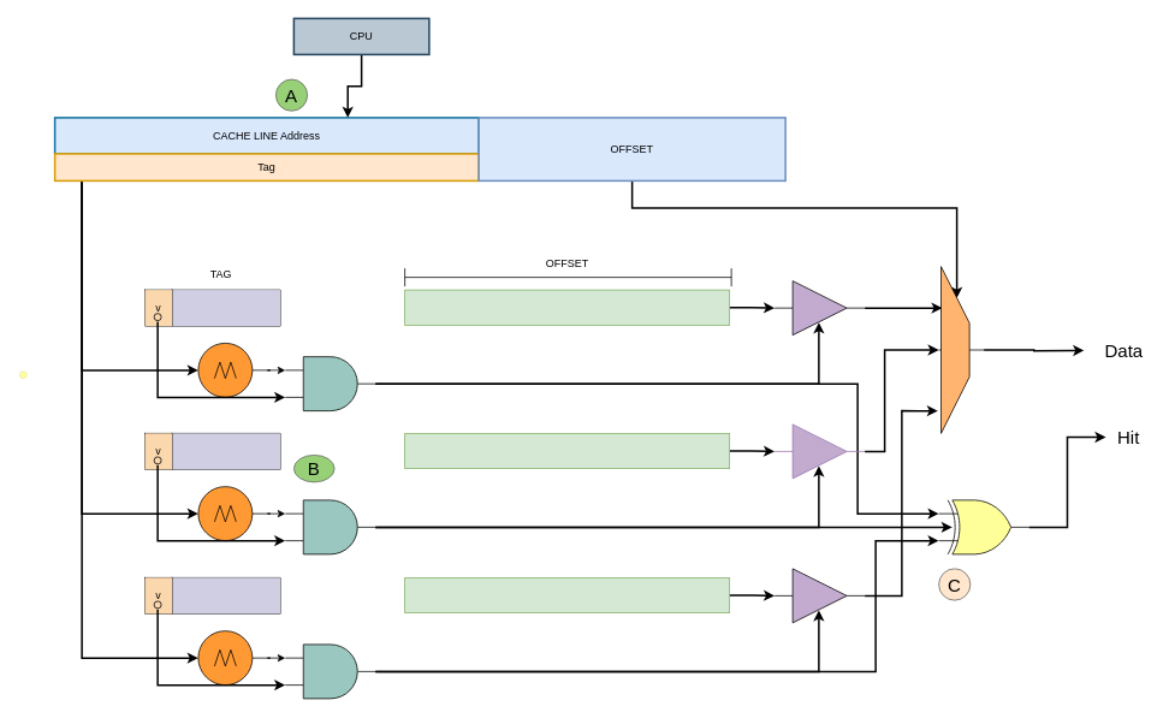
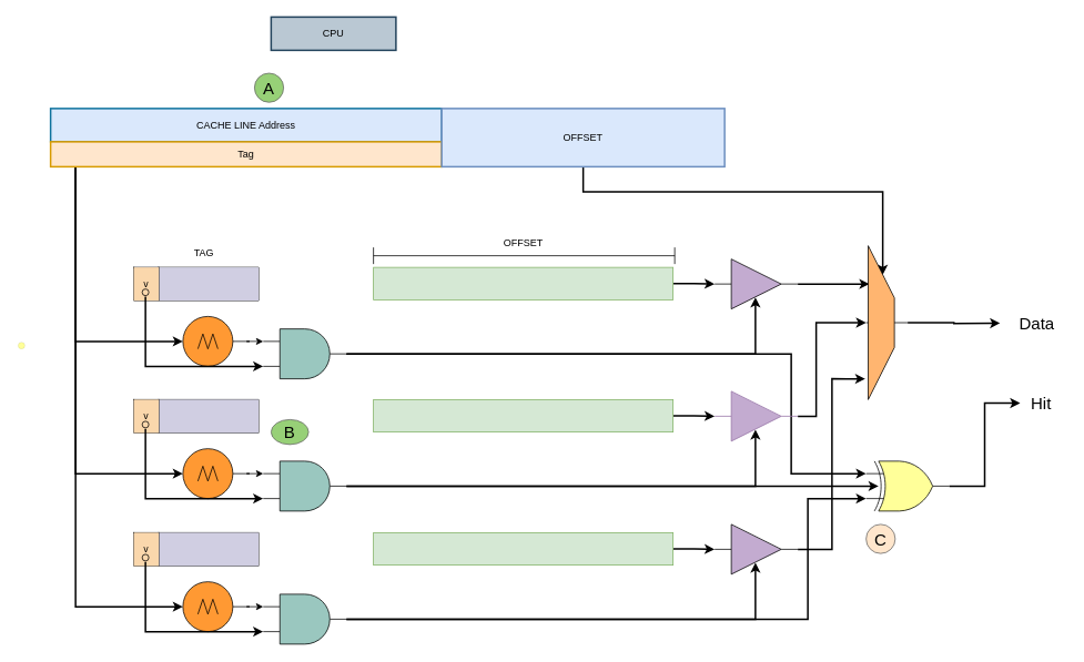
  <mxCell id="0" />
  <mxCell id="1" parent="0" />
  <mxCell id="2" value="" style="shape=table;html=1;whiteSpace=wrap;startSize=0;container=1;collapsible=0;childLayout=tableLayout;" parent="1" vertex="1"><mxGeometry x="190" y="321" width="120" height="40" as="geometry" /></mxCell>
  <mxCell id="3" style="shape=tableRow;horizontal=0;startSize=0;swimlaneHead=0;swimlaneBody=0;top=0;left=0;bottom=0;right=0;collapsible=0;dropTarget=0;fillColor=none;points=[[0,0.5],[1,0.5]];portConstraint=eastwest;" parent="2" vertex="1"><mxGeometry width="120" height="40" as="geometry" /></mxCell>
  <mxCell id="4" style="shape=partialRectangle;html=1;whiteSpace=wrap;connectable=0;fillColor=#d0cee2;top=0;left=0;bottom=0;right=0;overflow=hidden;strokeColor=#56517e;" parent="3" vertex="1"><mxGeometry width="120" height="40" as="geometry"><mxRectangle width="120" height="40" as="alternateBounds" /></mxGeometry></mxCell>
  <mxCell id="5" value="" style="shape=table;html=1;whiteSpace=wrap;startSize=0;container=1;collapsible=0;childLayout=tableLayout;" parent="1" vertex="1"><mxGeometry x="160" y="321" width="30" height="40" as="geometry" /></mxCell>
  <mxCell id="6" style="shape=tableRow;horizontal=0;startSize=0;swimlaneHead=0;swimlaneBody=0;top=0;left=0;bottom=0;right=0;collapsible=0;dropTarget=0;fillColor=none;points=[[0,0.5],[1,0.5]];portConstraint=eastwest;" parent="5" vertex="1"><mxGeometry width="30" height="40" as="geometry" /></mxCell>
  <mxCell id="7" value="v" style="shape=partialRectangle;html=1;whiteSpace=wrap;connectable=0;fillColor=#fad7ac;top=0;left=0;bottom=0;right=0;overflow=hidden;strokeColor=#b46504;" parent="6" vertex="1"><mxGeometry width="30" height="40" as="geometry"><mxRectangle width="30" height="40" as="alternateBounds" /></mxGeometry></mxCell>
  <mxCell id="8" value="TAG" style="text;html=1;align=center;verticalAlign=middle;resizable=0;points=[];autosize=1;strokeColor=none;fillColor=none;" parent="1" vertex="1"><mxGeometry x="219" y="289" width="50" height="30" as="geometry" /></mxCell>
  <mxCell id="9" value="CACHE LINE Address" style="rounded=0;whiteSpace=wrap;html=1;strokeColor=#10739e;strokeWidth=2;fillColor=#dae8fc;" parent="1" vertex="1"><mxGeometry x="60" y="130" width="470" height="40" as="geometry" /></mxCell>
  <mxCell id="10" style="edgeStyle=orthogonalEdgeStyle;rounded=0;orthogonalLoop=1;jettySize=auto;html=1;entryX=0;entryY=0.5;entryDx=0;entryDy=0;entryPerimeter=0;strokeWidth=2;" parent="1" source="13" target="23" edge="1"><mxGeometry relative="1" as="geometry"><Array as="points"><mxPoint x="90" y="410" /></Array></mxGeometry></mxCell>
  <mxCell id="11" style="edgeStyle=orthogonalEdgeStyle;rounded=0;orthogonalLoop=1;jettySize=auto;html=1;entryX=0;entryY=0.5;entryDx=0;entryDy=0;entryPerimeter=0;strokeWidth=2;" parent="1" source="13" target="42" edge="1"><mxGeometry relative="1" as="geometry"><Array as="points"><mxPoint x="90" y="569" /></Array></mxGeometry></mxCell>
  <mxCell id="12" style="edgeStyle=orthogonalEdgeStyle;rounded=0;orthogonalLoop=1;jettySize=auto;html=1;entryX=0;entryY=0.5;entryDx=0;entryDy=0;entryPerimeter=0;strokeWidth=2;" parent="1" source="13" target="59" edge="1"><mxGeometry relative="1" as="geometry"><Array as="points"><mxPoint x="90" y="729" /></Array></mxGeometry></mxCell>
  <mxCell id="13" value="Tag" style="rounded=0;whiteSpace=wrap;html=1;strokeColor=#d79b00;strokeWidth=2;fillColor=#ffe6cc;" parent="1" vertex="1"><mxGeometry x="60" y="170" width="470" height="30" as="geometry" /></mxCell>
  <mxCell id="14" style="edgeStyle=orthogonalEdgeStyle;rounded=0;orthogonalLoop=1;jettySize=auto;html=1;entryX=0.4;entryY=0.189;entryDx=0;entryDy=0;entryPerimeter=0;strokeWidth=2;" parent="1" source="15" target="31" edge="1"><mxGeometry relative="1" as="geometry"><Array as="points"><mxPoint x="700" y="230" /><mxPoint x="1060" y="230" /></Array></mxGeometry></mxCell>
  <mxCell id="15" value="OFFSET" style="rounded=0;whiteSpace=wrap;html=1;strokeColor=#6c8ebf;strokeWidth=2;fillColor=#dae8fc;" parent="1" vertex="1"><mxGeometry x="530" y="130" width="340" height="70" as="geometry" /></mxCell>
- <mxCell id="16" style="edgeStyle=orthogonalEdgeStyle;rounded=0;orthogonalLoop=1;jettySize=auto;html=1;entryX=0.691;entryY=0;entryDx=0;entryDy=0;entryPerimeter=0;strokeWidth=2;" parent="1" source="17" target="9" edge="1"><mxGeometry relative="1" as="geometry" /></mxCell>
  <mxCell id="17" value="CPU" style="rounded=0;whiteSpace=wrap;html=1;strokeColor=#23445d;strokeWidth=2;fillColor=#bac8d3;" parent="1" vertex="1"><mxGeometry x="325" y="20" width="150" height="40" as="geometry" /></mxCell>
  <mxCell id="18" value="A" style="ellipse;whiteSpace=wrap;html=1;aspect=fixed;strokeColor=#666666;strokeWidth=1;fontSize=20;fillColor=#97D077;fillStyle=auto;" parent="1" vertex="1"><mxGeometry x="305" y="87.5" width="35" height="35" as="geometry" /></mxCell>
  <mxCell id="19" style="edgeStyle=orthogonalEdgeStyle;rounded=0;orthogonalLoop=1;jettySize=auto;html=1;exitX=1;exitY=0.5;exitDx=0;exitDy=0;exitPerimeter=0;entryX=0.49;entryY=0.767;entryDx=0;entryDy=0;entryPerimeter=0;strokeWidth=2;" parent="1" source="21" target="29" edge="1"><mxGeometry relative="1" as="geometry" /></mxCell>
  <mxCell id="20" style="edgeStyle=orthogonalEdgeStyle;rounded=0;orthogonalLoop=1;jettySize=auto;html=1;entryX=0;entryY=0.25;entryDx=0;entryDy=0;entryPerimeter=0;strokeWidth=2;" parent="1" source="21" target="67" edge="1"><mxGeometry relative="1" as="geometry"><Array as="points"><mxPoint x="950" y="425" /><mxPoint x="950" y="569" /></Array></mxGeometry></mxCell>
  <mxCell id="21" value="" style="verticalLabelPosition=bottom;shadow=0;dashed=0;align=center;html=1;verticalAlign=top;shape=mxgraph.electrical.logic_gates.logic_gate;operation=and;fillColor=#9AC7BF;" parent="1" vertex="1"><mxGeometry x="315.5" y="395" width="100" height="60" as="geometry" /></mxCell>
  <mxCell id="22" style="edgeStyle=orthogonalEdgeStyle;rounded=0;orthogonalLoop=1;jettySize=auto;html=1;entryX=0;entryY=0.25;entryDx=0;entryDy=0;entryPerimeter=0;" parent="1" source="23" target="21" edge="1"><mxGeometry relative="1" as="geometry" /></mxCell>
  <mxCell id="23" value="" style="pointerEvents=1;verticalLabelPosition=bottom;shadow=0;dashed=0;align=center;html=1;verticalAlign=top;shape=mxgraph.electrical.signal_sources.source;aspect=fixed;points=[[0.5,0,0],[1,0.5,0],[0.5,1,0],[0,0.5,0]];elSignalType=triangular;fillColor=#FF9933;" parent="1" vertex="1"><mxGeometry x="219" y="380" width="60" height="60" as="geometry" /></mxCell>
  <mxCell id="24" style="edgeStyle=orthogonalEdgeStyle;rounded=0;orthogonalLoop=1;jettySize=auto;html=1;entryX=0;entryY=0.75;entryDx=0;entryDy=0;entryPerimeter=0;strokeWidth=2;" parent="1" source="25" target="21" edge="1"><mxGeometry relative="1" as="geometry"><Array as="points"><mxPoint x="174" y="440" /></Array></mxGeometry></mxCell>
  <mxCell id="25" value="" style="verticalLabelPosition=bottom;shadow=0;dashed=0;align=center;html=1;verticalAlign=top;shape=mxgraph.electrical.logic_gates.inverting_contact;fillColor=none;" parent="1" vertex="1"><mxGeometry x="169" y="346" width="10" height="10" as="geometry" /></mxCell>
  <mxCell id="26" style="edgeStyle=orthogonalEdgeStyle;rounded=0;orthogonalLoop=1;jettySize=auto;html=1;exitX=1;exitY=0.5;exitDx=0;exitDy=0;strokeWidth=2;" parent="1" source="27" target="29" edge="1"><mxGeometry relative="1" as="geometry" /></mxCell>
  <mxCell id="27" value="" style="rounded=0;whiteSpace=wrap;html=1;fillColor=#d5e8d4;strokeColor=#82b366;" parent="1" vertex="1"><mxGeometry x="448" y="321" width="360" height="39" as="geometry" /></mxCell>
  <mxCell id="28" style="edgeStyle=orthogonalEdgeStyle;rounded=0;orthogonalLoop=1;jettySize=auto;html=1;exitX=1;exitY=0.5;exitDx=0;exitDy=0;entryX=0.08;entryY=0.249;entryDx=0;entryDy=0;entryPerimeter=0;strokeWidth=2;" parent="1" source="29" target="31" edge="1"><mxGeometry relative="1" as="geometry" /></mxCell>
  <mxCell id="29" value="" style="verticalLabelPosition=bottom;shadow=0;dashed=0;align=center;html=1;verticalAlign=top;shape=mxgraph.electrical.logic_gates.buffer2;fillColor=#C3ABD0;" parent="1" vertex="1"><mxGeometry x="858" y="311" width="100" height="60" as="geometry" /></mxCell>
  <mxCell id="30" style="edgeStyle=orthogonalEdgeStyle;rounded=0;orthogonalLoop=1;jettySize=auto;html=1;entryX=0.1;entryY=0.5;entryDx=0;entryDy=0;entryPerimeter=0;strokeWidth=2;" parent="1" source="31" edge="1"><mxGeometry relative="1" as="geometry"><mxPoint x="1201" y="388" as="targetPoint" /></mxGeometry></mxCell>
  <mxCell id="31" value="" style="verticalLabelPosition=bottom;shadow=0;dashed=0;align=center;html=1;verticalAlign=top;shape=mxgraph.electrical.abstract.ota_3;fillColor=#FFB570;" parent="1" vertex="1"><mxGeometry x="1040" y="295" width="50" height="185" as="geometry" /></mxCell>
  <mxCell id="32" value="" style="shape=table;html=1;whiteSpace=wrap;startSize=0;container=1;collapsible=0;childLayout=tableLayout;" parent="1" vertex="1"><mxGeometry x="190" y="480" width="120" height="40" as="geometry" /></mxCell>
  <mxCell id="33" style="shape=tableRow;horizontal=0;startSize=0;swimlaneHead=0;swimlaneBody=0;top=0;left=0;bottom=0;right=0;collapsible=0;dropTarget=0;fillColor=none;points=[[0,0.5],[1,0.5]];portConstraint=eastwest;" parent="32" vertex="1"><mxGeometry width="120" height="40" as="geometry" /></mxCell>
  <mxCell id="34" style="shape=partialRectangle;html=1;whiteSpace=wrap;connectable=0;fillColor=#d0cee2;top=0;left=0;bottom=0;right=0;overflow=hidden;strokeColor=#56517e;" parent="33" vertex="1"><mxGeometry width="120" height="40" as="geometry"><mxRectangle width="120" height="40" as="alternateBounds" /></mxGeometry></mxCell>
  <mxCell id="35" value="" style="shape=table;html=1;whiteSpace=wrap;startSize=0;container=1;collapsible=0;childLayout=tableLayout;" parent="1" vertex="1"><mxGeometry x="160" y="480" width="30" height="40" as="geometry" /></mxCell>
  <mxCell id="36" style="shape=tableRow;horizontal=0;startSize=0;swimlaneHead=0;swimlaneBody=0;top=0;left=0;bottom=0;right=0;collapsible=0;dropTarget=0;fillColor=none;points=[[0,0.5],[1,0.5]];portConstraint=eastwest;" parent="35" vertex="1"><mxGeometry width="30" height="40" as="geometry" /></mxCell>
  <mxCell id="37" value="v" style="shape=partialRectangle;html=1;whiteSpace=wrap;connectable=0;fillColor=#fad7ac;top=0;left=0;bottom=0;right=0;overflow=hidden;strokeColor=#b46504;" parent="36" vertex="1"><mxGeometry width="30" height="40" as="geometry"><mxRectangle width="30" height="40" as="alternateBounds" /></mxGeometry></mxCell>
  <mxCell id="38" style="edgeStyle=orthogonalEdgeStyle;rounded=0;orthogonalLoop=1;jettySize=auto;html=1;exitX=1;exitY=0.5;exitDx=0;exitDy=0;exitPerimeter=0;entryX=0.49;entryY=0.767;entryDx=0;entryDy=0;entryPerimeter=0;strokeWidth=2;" parent="1" source="40" target="48" edge="1"><mxGeometry relative="1" as="geometry" /></mxCell>
  <mxCell id="39" style="edgeStyle=orthogonalEdgeStyle;rounded=0;orthogonalLoop=1;jettySize=auto;html=1;entryX=0.15;entryY=0.5;entryDx=0;entryDy=0;entryPerimeter=0;strokeWidth=2;" parent="1" source="40" target="67" edge="1"><mxGeometry relative="1" as="geometry" /></mxCell>
  <mxCell id="40" value="" style="verticalLabelPosition=bottom;shadow=0;dashed=0;align=center;html=1;verticalAlign=top;shape=mxgraph.electrical.logic_gates.logic_gate;operation=and;fillColor=#9AC7BF;" parent="1" vertex="1"><mxGeometry x="315.5" y="554" width="100" height="60" as="geometry" /></mxCell>
  <mxCell id="41" style="edgeStyle=orthogonalEdgeStyle;rounded=0;orthogonalLoop=1;jettySize=auto;html=1;entryX=0;entryY=0.25;entryDx=0;entryDy=0;entryPerimeter=0;" parent="1" source="42" target="40" edge="1"><mxGeometry relative="1" as="geometry" /></mxCell>
  <mxCell id="42" value="" style="pointerEvents=1;verticalLabelPosition=bottom;shadow=0;dashed=0;align=center;html=1;verticalAlign=top;shape=mxgraph.electrical.signal_sources.source;aspect=fixed;points=[[0.5,0,0],[1,0.5,0],[0.5,1,0],[0,0.5,0]];elSignalType=triangular;fillColor=#FF9933;" parent="1" vertex="1"><mxGeometry x="219" y="539" width="60" height="60" as="geometry" /></mxCell>
  <mxCell id="43" style="edgeStyle=orthogonalEdgeStyle;rounded=0;orthogonalLoop=1;jettySize=auto;html=1;entryX=0;entryY=0.75;entryDx=0;entryDy=0;entryPerimeter=0;strokeWidth=2;" parent="1" source="44" target="40" edge="1"><mxGeometry relative="1" as="geometry"><Array as="points"><mxPoint x="174" y="599" /></Array></mxGeometry></mxCell>
  <mxCell id="44" value="" style="verticalLabelPosition=bottom;shadow=0;dashed=0;align=center;html=1;verticalAlign=top;shape=mxgraph.electrical.logic_gates.inverting_contact;fillColor=none;" parent="1" vertex="1"><mxGeometry x="169" y="505" width="10" height="10" as="geometry" /></mxCell>
  <mxCell id="45" style="edgeStyle=orthogonalEdgeStyle;rounded=0;orthogonalLoop=1;jettySize=auto;html=1;exitX=1;exitY=0.5;exitDx=0;exitDy=0;strokeWidth=2;" parent="1" source="46" target="48" edge="1"><mxGeometry relative="1" as="geometry" /></mxCell>
  <mxCell id="46" value="" style="rounded=0;whiteSpace=wrap;html=1;fillColor=#d5e8d4;strokeColor=#82b366;" parent="1" vertex="1"><mxGeometry x="448" y="480" width="360" height="39" as="geometry" /></mxCell>
  <mxCell id="47" style="edgeStyle=orthogonalEdgeStyle;rounded=0;orthogonalLoop=1;jettySize=auto;html=1;exitX=1;exitY=0.5;exitDx=0;exitDy=0;entryX=0;entryY=0.5;entryDx=0;entryDy=0;entryPerimeter=0;strokeWidth=2;" parent="1" source="48" target="31" edge="1"><mxGeometry relative="1" as="geometry"><Array as="points"><mxPoint x="980" y="500" /><mxPoint x="980" y="388" /></Array></mxGeometry></mxCell>
  <mxCell id="48" value="" style="verticalLabelPosition=bottom;shadow=0;dashed=0;align=center;html=1;verticalAlign=top;shape=mxgraph.electrical.logic_gates.buffer2;fillColor=#C3ABD0;strokeColor=#9673a6;" parent="1" vertex="1"><mxGeometry x="858" y="470" width="100" height="60" as="geometry" /></mxCell>
  <mxCell id="49" value="" style="shape=table;html=1;whiteSpace=wrap;startSize=0;container=1;collapsible=0;childLayout=tableLayout;" parent="1" vertex="1"><mxGeometry x="190" y="640" width="120" height="40" as="geometry" /></mxCell>
  <mxCell id="50" style="shape=tableRow;horizontal=0;startSize=0;swimlaneHead=0;swimlaneBody=0;top=0;left=0;bottom=0;right=0;collapsible=0;dropTarget=0;fillColor=none;points=[[0,0.5],[1,0.5]];portConstraint=eastwest;" parent="49" vertex="1"><mxGeometry width="120" height="40" as="geometry" /></mxCell>
  <mxCell id="51" style="shape=partialRectangle;html=1;whiteSpace=wrap;connectable=0;fillColor=#d0cee2;top=0;left=0;bottom=0;right=0;overflow=hidden;strokeColor=#56517e;" parent="50" vertex="1"><mxGeometry width="120" height="40" as="geometry"><mxRectangle width="120" height="40" as="alternateBounds" /></mxGeometry></mxCell>
  <mxCell id="52" value="" style="shape=table;html=1;whiteSpace=wrap;startSize=0;container=1;collapsible=0;childLayout=tableLayout;" parent="1" vertex="1"><mxGeometry x="160" y="640" width="30" height="40" as="geometry" /></mxCell>
  <mxCell id="53" style="shape=tableRow;horizontal=0;startSize=0;swimlaneHead=0;swimlaneBody=0;top=0;left=0;bottom=0;right=0;collapsible=0;dropTarget=0;fillColor=none;points=[[0,0.5],[1,0.5]];portConstraint=eastwest;" parent="52" vertex="1"><mxGeometry width="30" height="40" as="geometry" /></mxCell>
  <mxCell id="54" value="v" style="shape=partialRectangle;html=1;whiteSpace=wrap;connectable=0;fillColor=#fad7ac;top=0;left=0;bottom=0;right=0;overflow=hidden;strokeColor=#b46504;" parent="53" vertex="1"><mxGeometry width="30" height="40" as="geometry"><mxRectangle width="30" height="40" as="alternateBounds" /></mxGeometry></mxCell>
  <mxCell id="55" style="edgeStyle=orthogonalEdgeStyle;rounded=0;orthogonalLoop=1;jettySize=auto;html=1;exitX=1;exitY=0.5;exitDx=0;exitDy=0;exitPerimeter=0;entryX=0.49;entryY=0.767;entryDx=0;entryDy=0;entryPerimeter=0;strokeWidth=2;" parent="1" source="57" target="65" edge="1"><mxGeometry relative="1" as="geometry" /></mxCell>
  <mxCell id="56" style="edgeStyle=orthogonalEdgeStyle;rounded=0;orthogonalLoop=1;jettySize=auto;html=1;entryX=0;entryY=0.75;entryDx=0;entryDy=0;entryPerimeter=0;strokeWidth=2;" parent="1" source="57" target="67" edge="1"><mxGeometry relative="1" as="geometry"><Array as="points"><mxPoint x="970" y="744" /><mxPoint x="970" y="599" /></Array></mxGeometry></mxCell>
  <mxCell id="57" value="" style="verticalLabelPosition=bottom;shadow=0;dashed=0;align=center;html=1;verticalAlign=top;shape=mxgraph.electrical.logic_gates.logic_gate;operation=and;fillColor=#9AC7BF;" parent="1" vertex="1"><mxGeometry x="315.5" y="714" width="100" height="60" as="geometry" /></mxCell>
  <mxCell id="58" style="edgeStyle=orthogonalEdgeStyle;rounded=0;orthogonalLoop=1;jettySize=auto;html=1;entryX=0;entryY=0.25;entryDx=0;entryDy=0;entryPerimeter=0;" parent="1" source="59" target="57" edge="1"><mxGeometry relative="1" as="geometry" /></mxCell>
  <mxCell id="59" value="" style="pointerEvents=1;verticalLabelPosition=bottom;shadow=0;dashed=0;align=center;html=1;verticalAlign=top;shape=mxgraph.electrical.signal_sources.source;aspect=fixed;points=[[0.5,0,0],[1,0.5,0],[0.5,1,0],[0,0.5,0]];elSignalType=triangular;fillColor=#FF9933;" parent="1" vertex="1"><mxGeometry x="219" y="699" width="60" height="60" as="geometry" /></mxCell>
  <mxCell id="60" style="edgeStyle=orthogonalEdgeStyle;rounded=0;orthogonalLoop=1;jettySize=auto;html=1;entryX=0;entryY=0.75;entryDx=0;entryDy=0;entryPerimeter=0;strokeWidth=2;" parent="1" source="61" target="57" edge="1"><mxGeometry relative="1" as="geometry"><Array as="points"><mxPoint x="174" y="759" /></Array></mxGeometry></mxCell>
  <mxCell id="61" value="" style="verticalLabelPosition=bottom;shadow=0;dashed=0;align=center;html=1;verticalAlign=top;shape=mxgraph.electrical.logic_gates.inverting_contact;fillColor=none;" parent="1" vertex="1"><mxGeometry x="169" y="665" width="10" height="10" as="geometry" /></mxCell>
  <mxCell id="62" style="edgeStyle=orthogonalEdgeStyle;rounded=0;orthogonalLoop=1;jettySize=auto;html=1;exitX=1;exitY=0.5;exitDx=0;exitDy=0;strokeWidth=2;" parent="1" source="63" target="65" edge="1"><mxGeometry relative="1" as="geometry" /></mxCell>
  <mxCell id="63" value="" style="rounded=0;whiteSpace=wrap;html=1;fillColor=#d5e8d4;strokeColor=#82b366;" parent="1" vertex="1"><mxGeometry x="448" y="640" width="360" height="39" as="geometry" /></mxCell>
  <mxCell id="64" style="edgeStyle=orthogonalEdgeStyle;rounded=0;orthogonalLoop=1;jettySize=auto;html=1;exitX=1;exitY=0.5;exitDx=0;exitDy=0;entryX=-0.02;entryY=0.865;entryDx=0;entryDy=0;entryPerimeter=0;strokeWidth=2;" parent="1" source="65" target="31" edge="1"><mxGeometry relative="1" as="geometry" /></mxCell>
  <mxCell id="65" value="" style="verticalLabelPosition=bottom;shadow=0;dashed=0;align=center;html=1;verticalAlign=top;shape=mxgraph.electrical.logic_gates.buffer2;fillColor=#C3ABD0;" parent="1" vertex="1"><mxGeometry x="858" y="630" width="100" height="60" as="geometry" /></mxCell>
  <mxCell id="66" style="edgeStyle=orthogonalEdgeStyle;rounded=0;orthogonalLoop=1;jettySize=auto;html=1;entryX=0.003;entryY=0.504;entryDx=0;entryDy=0;entryPerimeter=0;strokeWidth=2;fontSize=20;" parent="1" source="67" target="74" edge="1"><mxGeometry relative="1" as="geometry" /></mxCell>
  <mxCell id="67" value="" style="verticalLabelPosition=bottom;shadow=0;dashed=0;align=center;html=1;verticalAlign=top;shape=mxgraph.electrical.logic_gates.logic_gate;operation=xor;fillColor=#FFFF99;" parent="1" vertex="1"><mxGeometry x="1040" y="554" width="100" height="60" as="geometry" /></mxCell>
  <mxCell id="68" value="" style="shape=crossbar;whiteSpace=wrap;html=1;rounded=1;fillColor=none;" parent="1" vertex="1"><mxGeometry x="448" y="297" width="362" height="20" as="geometry" /></mxCell>
  <mxCell id="69" value="OFFSET" style="text;html=1;align=center;verticalAlign=middle;resizable=0;points=[];autosize=1;strokeColor=none;fillColor=none;" parent="1" vertex="1"><mxGeometry x="593" y="277" width="70" height="30" as="geometry" /></mxCell>
  <mxCell id="70" value="" style="verticalLabelPosition=bottom;shadow=0;dashed=0;align=center;html=1;verticalAlign=top;shape=mxgraph.electrical.logic_gates.inverting_contact;fillColor=#FFFF99;strokeWidth=0.1;" parent="1" vertex="1"><mxGeometry x="20" y="410" width="10" height="10" as="geometry" /></mxCell>
  <mxCell id="71" value="B" style="ellipse;whiteSpace=wrap;html=1;aspect=fixed;strokeColor=#666666;strokeWidth=1;fontSize=20;fillColor=#97D077;fillStyle=auto;" parent="1" vertex="1"><mxGeometry x="325" y="504" width="45" height="30" as="geometry" /></mxCell>
  <mxCell id="72" value="C" style="ellipse;whiteSpace=wrap;html=1;aspect=fixed;strokeColor=#666666;strokeWidth=1;fontSize=20;fillColor=#ffe6cc;fillStyle=auto;" parent="1" vertex="1"><mxGeometry x="1040" y="630" width="35" height="35" as="geometry" /></mxCell>
  <mxCell id="73" value="Data" style="text;html=1;align=center;verticalAlign=middle;resizable=0;points=[];autosize=1;strokeColor=none;fillColor=none;fontSize=20;" parent="1" vertex="1"><mxGeometry x="1210" y="367.5" width="70" height="40" as="geometry" /></mxCell>
  <mxCell id="74" value="Hit" style="text;html=1;align=center;verticalAlign=middle;resizable=0;points=[];autosize=1;strokeColor=none;fillColor=none;fontSize=20;" parent="1" vertex="1"><mxGeometry x="1225" y="464" width="50" height="40" as="geometry" /></mxCell>
